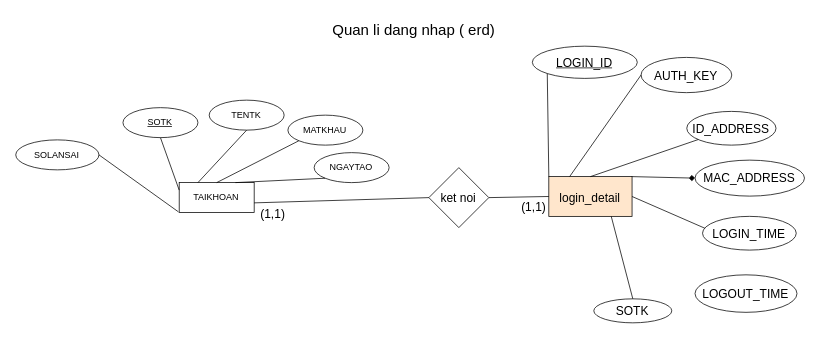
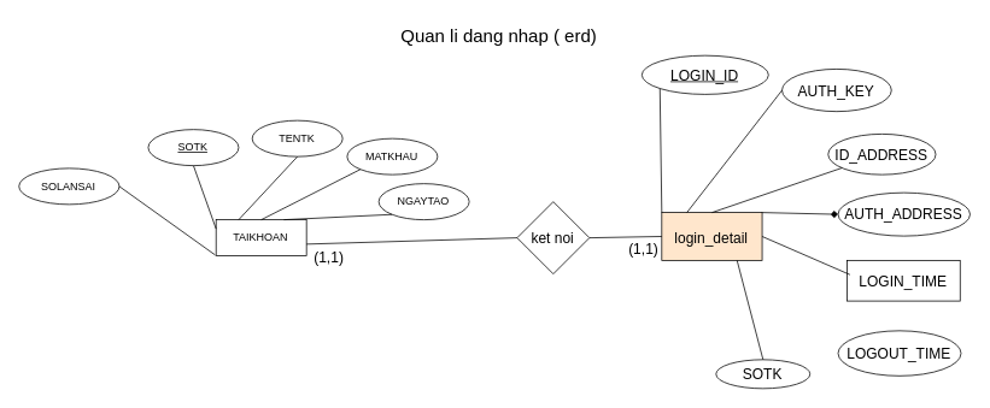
  <mxCell id="0" />
  <mxCell id="1" parent="0" />
  <mxCell id="2" value="TAIKHOAN" style="whiteSpace=wrap;html=1;align=center;" parent="1" vertex="1"><mxGeometry x="238.49" y="243" width="100" height="40" as="geometry" /></mxCell>
  <mxCell id="3" value="SOTK" style="ellipse;whiteSpace=wrap;html=1;align=center;fontStyle=4;" parent="1" vertex="1"><mxGeometry x="163.49" y="143" width="100" height="40" as="geometry" /></mxCell>
  <mxCell id="4" value="TENTK" style="ellipse;whiteSpace=wrap;html=1;align=center;" parent="1" vertex="1"><mxGeometry x="278.49" y="133" width="100" height="40" as="geometry" /></mxCell>
  <mxCell id="5" value="MATKHAU" style="ellipse;whiteSpace=wrap;html=1;align=center;" parent="1" vertex="1"><mxGeometry x="383.49" y="153" width="100" height="40" as="geometry" /></mxCell>
  <mxCell id="6" value="NGAYTAO" style="ellipse;whiteSpace=wrap;html=1;align=center;" parent="1" vertex="1"><mxGeometry x="418.49" y="203" width="100" height="40" as="geometry" /></mxCell>
  <mxCell id="7" value="SOLANSAI" style="ellipse;whiteSpace=wrap;html=1;align=center;" parent="1" vertex="1"><mxGeometry x="20.49" y="186" width="111" height="40" as="geometry" /></mxCell>
  <mxCell id="8" value="" style="endArrow=none;html=1;rounded=0;strokeColor=#000000;exitX=0.5;exitY=1;exitDx=0;exitDy=0;entryX=0;entryY=0.25;entryDx=0;entryDy=0;" parent="1" source="3" target="2" edge="1"><mxGeometry relative="1" as="geometry"><mxPoint x="128.49" y="363" as="sourcePoint" /><mxPoint x="288.49" y="363" as="targetPoint" /></mxGeometry></mxCell>
  <mxCell id="9" value="" style="endArrow=none;html=1;rounded=0;strokeColor=#000000;exitX=0.5;exitY=1;exitDx=0;exitDy=0;entryX=0.25;entryY=0;entryDx=0;entryDy=0;" parent="1" source="4" target="2" edge="1"><mxGeometry relative="1" as="geometry"><mxPoint x="128.49" y="363" as="sourcePoint" /><mxPoint x="288.49" y="363" as="targetPoint" /></mxGeometry></mxCell>
  <mxCell id="10" value="" style="endArrow=none;html=1;rounded=0;strokeColor=#000000;exitX=0;exitY=1;exitDx=0;exitDy=0;entryX=0.5;entryY=0;entryDx=0;entryDy=0;" parent="1" source="5" target="2" edge="1"><mxGeometry relative="1" as="geometry"><mxPoint x="128.49" y="363" as="sourcePoint" /><mxPoint x="288.49" y="363" as="targetPoint" /></mxGeometry></mxCell>
  <mxCell id="11" value="" style="endArrow=none;html=1;rounded=0;strokeColor=#000000;exitX=0.75;exitY=0;exitDx=0;exitDy=0;entryX=0;entryY=1;entryDx=0;entryDy=0;" parent="1" source="2" target="6" edge="1"><mxGeometry relative="1" as="geometry"><mxPoint x="128.49" y="363" as="sourcePoint" /><mxPoint x="288.49" y="363" as="targetPoint" /></mxGeometry></mxCell>
  <mxCell id="12" value="" style="endArrow=none;html=1;rounded=0;strokeColor=#000000;exitX=1;exitY=0.5;exitDx=0;exitDy=0;" parent="1" source="7" edge="1"><mxGeometry relative="1" as="geometry"><mxPoint x="128.49" y="363" as="sourcePoint" /><mxPoint x="237.49" y="282" as="targetPoint" /></mxGeometry></mxCell>
  <mxCell id="13" value="&lt;font style=&quot;font-size: 20px;&quot;&gt;Quan li dang nhap ( erd)&lt;/font&gt;" style="text;html=1;align=center;verticalAlign=middle;resizable=0;points=[];autosize=1;strokeColor=none;fillColor=none;" parent="1" vertex="1"><mxGeometry x="433.49" y="20" width="235" height="36" as="geometry" /></mxCell>
  <mxCell id="14" value="&lt;font style=&quot;font-size: 16px;&quot;&gt;login_detail&lt;/font&gt;" style="rounded=0;whiteSpace=wrap;html=1;fontSize=20;fillColor=#ffe6cc;" parent="1" vertex="1"><mxGeometry x="731.49" y="235" width="111" height="53" as="geometry" /></mxCell>
  <mxCell id="15" value="" style="endArrow=none;html=1;rounded=0;fontSize=16;entryX=0;entryY=0.5;entryDx=0;entryDy=0;" parent="1" target="16" edge="1"><mxGeometry width="50" height="50" relative="1" as="geometry"><mxPoint x="338.49" y="270" as="sourcePoint" /><mxPoint x="522.49" y="266" as="targetPoint" /></mxGeometry></mxCell>
  <mxCell id="16" value="ket noi" style="rhombus;whiteSpace=wrap;html=1;fontSize=16;" parent="1" vertex="1"><mxGeometry x="571.49" y="223" width="80" height="80" as="geometry" /></mxCell>
  <mxCell id="17" value="" style="endArrow=none;html=1;rounded=0;fontSize=16;entryX=0;entryY=0.5;entryDx=0;entryDy=0;exitX=1;exitY=0.5;exitDx=0;exitDy=0;" parent="1" source="16" target="14" edge="1"><mxGeometry width="50" height="50" relative="1" as="geometry"><mxPoint x="317.49" y="101" as="sourcePoint" /><mxPoint x="367.49" y="51" as="targetPoint" /></mxGeometry></mxCell>
  <mxCell id="18" value="(1,1)" style="text;html=1;align=center;verticalAlign=middle;resizable=0;points=[];autosize=1;strokeColor=none;fillColor=none;fontSize=16;" parent="1" vertex="1"><mxGeometry x="337.49" y="269" width="51" height="31" as="geometry" /></mxCell>
  <mxCell id="19" value="(1,1)" style="text;html=1;align=center;verticalAlign=middle;resizable=0;points=[];autosize=1;strokeColor=none;fillColor=none;fontSize=16;" parent="1" vertex="1"><mxGeometry x="685.49" y="259" width="51" height="31" as="geometry" /></mxCell>
  <mxCell id="20" value="&lt;u&gt;LOGIN_ID&lt;/u&gt;" style="ellipse;whiteSpace=wrap;html=1;fontSize=16;" parent="1" vertex="1"><mxGeometry x="709.49" y="61" width="140" height="43" as="geometry" /></mxCell>
  <mxCell id="21" value="" style="endArrow=none;html=1;rounded=0;fontSize=16;entryX=0;entryY=1;entryDx=0;entryDy=0;exitX=0;exitY=0;exitDx=0;exitDy=0;" parent="1" source="14" target="20" edge="1"><mxGeometry width="50" height="50" relative="1" as="geometry"><mxPoint x="317.49" y="101" as="sourcePoint" /><mxPoint x="367.49" y="51" as="targetPoint" /></mxGeometry></mxCell>
- <mxCell id="22" value="AUTH_KEY" style="ellipse;whiteSpace=wrap;html=1;fontSize=16;" parent="1" vertex="1"><mxGeometry x="854.49" y="76" width="121" height="47" as="geometry" /></mxCell>
+ <mxCell id="22" value="AUTH_KEY" style="ellipse;whiteSpace=wrap;html=1;fontSize=16;" parent="1" vertex="1"><mxGeometry x="864.49" y="76" width="121" height="47" as="geometry" /></mxCell>
  <mxCell id="23" value="" style="endArrow=none;html=1;rounded=0;fontSize=16;entryX=0;entryY=0.5;entryDx=0;entryDy=0;exitX=0.25;exitY=0;exitDx=0;exitDy=0;" parent="1" source="14" target="22" edge="1"><mxGeometry width="50" height="50" relative="1" as="geometry"><mxPoint x="317.49" y="101" as="sourcePoint" /><mxPoint x="367.49" y="51" as="targetPoint" /></mxGeometry></mxCell>
  <mxCell id="24" value="ID_ADDRESS" style="ellipse;whiteSpace=wrap;html=1;fontSize=16;" parent="1" vertex="1"><mxGeometry x="915.49" y="148" width="119" height="45" as="geometry" /></mxCell>
  <mxCell id="25" value="" style="endArrow=none;html=1;rounded=0;fontSize=16;exitX=0.5;exitY=0;exitDx=0;exitDy=0;" parent="1" source="14" target="24" edge="1"><mxGeometry width="50" height="50" relative="1" as="geometry"><mxPoint x="317.49" y="101" as="sourcePoint" /><mxPoint x="367.49" y="51" as="targetPoint" /></mxGeometry></mxCell>
- <mxCell id="26" value="MAC_ADDRESS" style="ellipse;whiteSpace=wrap;html=1;fontSize=16;" parent="1" vertex="1"><mxGeometry x="926.49" y="213" width="146" height="48" as="geometry" /></mxCell>
+ <mxCell id="26" value="AUTH_ADDRESS" style="ellipse;whiteSpace=wrap;html=1;fontSize=16;" parent="1" vertex="1"><mxGeometry x="926.49" y="213" width="146" height="48" as="geometry" /></mxCell>
  <mxCell id="27" value="" style="endArrow=diamond;html=1;rounded=0;fontSize=16;entryX=0;entryY=0.5;entryDx=0;entryDy=0;exitX=1;exitY=0;exitDx=0;exitDy=0;" parent="1" source="14" target="26" edge="1"><mxGeometry width="50" height="50" relative="1" as="geometry"><mxPoint x="317.49" y="101" as="sourcePoint" /><mxPoint x="367.49" y="51" as="targetPoint" /></mxGeometry></mxCell>
- <mxCell id="28" value="LOGIN_TIME" style="ellipse;whiteSpace=wrap;html=1;fontSize=16;" parent="1" vertex="1"><mxGeometry x="936.49" y="288" width="125" height="45" as="geometry" /></mxCell>
+ <mxCell id="28" value="LOGIN_TIME" style="whiteSpace=wrap;html=1;fontSize=16;rounded=0;" parent="1" vertex="1"><mxGeometry x="936.49" y="288" width="125" height="45" as="geometry" /></mxCell>
  <mxCell id="29" value="" style="endArrow=none;html=1;rounded=0;fontSize=16;entryX=0.025;entryY=0.352;entryDx=0;entryDy=0;entryPerimeter=0;exitX=1;exitY=0.5;exitDx=0;exitDy=0;" parent="1" source="14" target="28" edge="1"><mxGeometry width="50" height="50" relative="1" as="geometry"><mxPoint x="842.49" y="277" as="sourcePoint" /><mxPoint x="367.49" y="51" as="targetPoint" /></mxGeometry></mxCell>
  <mxCell id="30" value="LOGOUT_TIME" style="ellipse;whiteSpace=wrap;html=1;fontSize=16;" parent="1" vertex="1"><mxGeometry x="926.49" y="366" width="136" height="50" as="geometry" /></mxCell>
  <mxCell id="31" value="SOTK" style="ellipse;whiteSpace=wrap;html=1;fontSize=16;" parent="1" vertex="1"><mxGeometry x="791.49" y="398" width="104" height="32" as="geometry" /></mxCell>
  <mxCell id="32" value="" style="endArrow=none;html=1;rounded=0;fontSize=16;entryX=0.5;entryY=0;entryDx=0;entryDy=0;exitX=0.75;exitY=1;exitDx=0;exitDy=0;" parent="1" source="14" target="31" edge="1"><mxGeometry width="50" height="50" relative="1" as="geometry"><mxPoint x="317.49" y="101" as="sourcePoint" /><mxPoint x="367.49" y="51" as="targetPoint" /></mxGeometry></mxCell>
